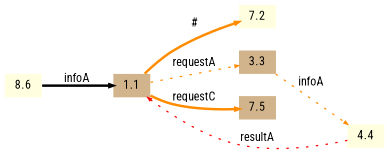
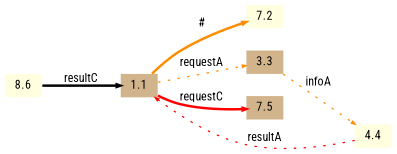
  digraph {
    fontname="Roboto Condensed"
    rankdir=LR
    node [color=red fillcolor=tan fontname="Roboto Condensed" fontsize=10 shape=plaintext style=filled]
    edge [arrowsize=0.3 color=darkorange fontname="Roboto Condensed" fontsize=10 style=bold]
    1.1 [height=.2 width=.3]
    n2 [fillcolor=lightyellow height=.2 label=7.2 width=.3]
    3.3 [color=black height=.2 width=.3]
    7.5 [color=black height=.2 width=.3]
    4.4 [color=darkorange fillcolor=lightyellow height=.2 width=.3]
    8.6 [color=darkgreen fillcolor=lightyellow height=.2 width=.3]
    1.1 -> n2 [label="#"]
    1.1 -> 3.3 [label=requestA style=dotted]
-   1.1 -> 7.5 [label=requestC]
+   1.1 -> 7.5 [color=red label=requestC]
    3.3 -> 4.4 [label=infoA style=dotted]
    4.4 -> 1.1 [color=red label=resultA style=dotted]
-   8.6 -> 1.1 [color=black label=infoA]
+   8.6 -> 1.1 [color=black label=resultC]
  }
